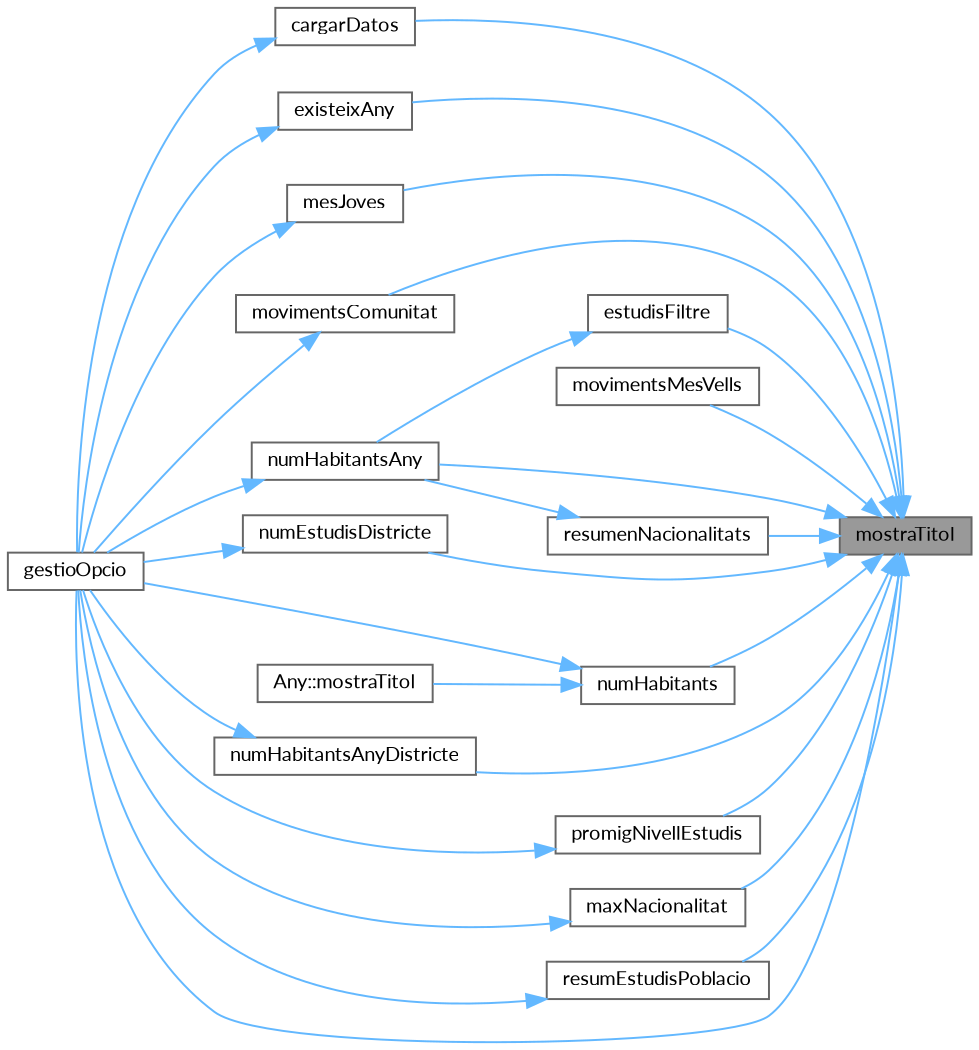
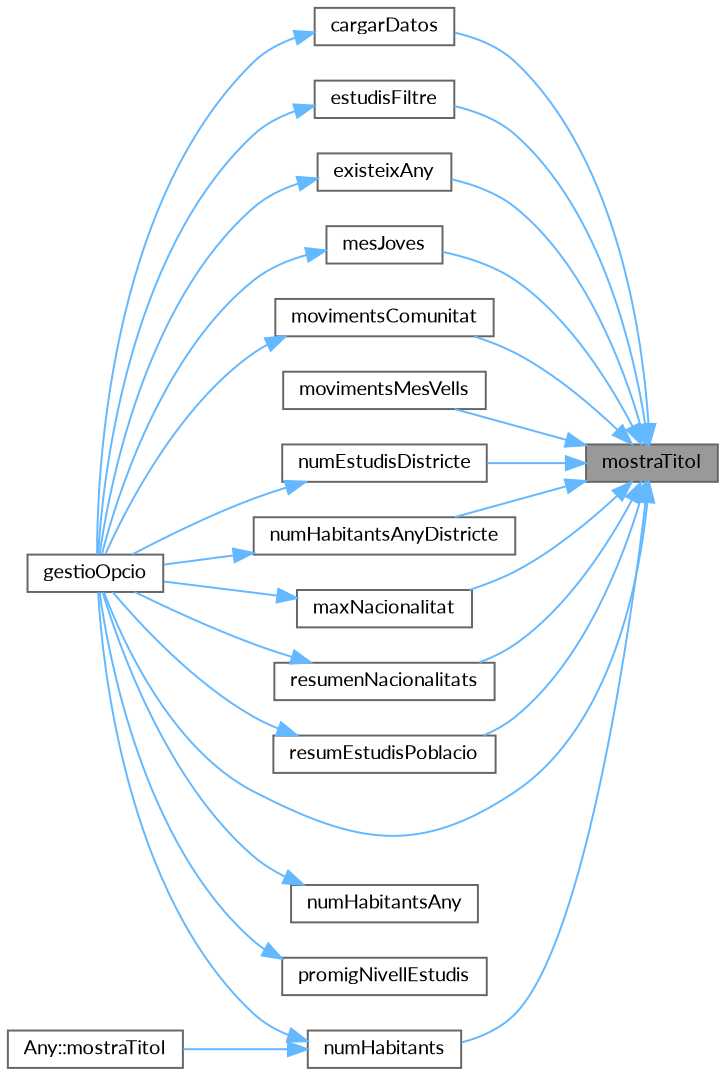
  digraph {
    fontname=Lato
    rankdir=RL
    node [color=grey40 fillcolor=white fontname=Lato fontsize=10 shape=box style=filled]
    edge [color=steelblue1 dir=back fontname=Lato fontsize=10 labelfontname=Helvetica labelfontsize=10 style=solid]
    n1 [color=gray40 fillcolor=grey60 fontcolor=black height=0.2 label=mostraTitol width=0.4]
    n2 [height=0.2 label=cargarDatos width=0.4]
    n3 [height=0.2 label=estudisFiltre width=0.4]
    n4 [height=0.2 label=existeixAny width=0.4]
    n5 [height=0.2 label=mesJoves width=0.4]
    n6 [height=0.2 label=movimentsComunitat width=0.4]
    n7 [height=0.2 label=movimentsMesVells width=0.4]
    n8 [height=0.2 label=numEstudisDistricte width=0.4]
    n9 [height=0.2 label=numHabitants width=0.4]
    n10 [height=0.2 label=numHabitantsAny width=0.4]
    n11 [height=0.2 label=numHabitantsAnyDistricte width=0.4]
    n12 [height=0.2 label=promigNivellEstudis width=0.4]
    n13 [height=0.2 label=maxNacionalitat width=0.4]
    n14 [height=0.2 label=resumenNacionalitats width=0.4]
    n15 [height=0.2 label=resumEstudisPoblacio width=0.4]
    n16 [height=0.2 label=gestioOpcio width=0.4]
    n17 [height=0.2 label="Any::mostraTitol" width=0.4]
    n1 -> n2
    n1 -> n3
    n1 -> n4
    n1 -> n5
    n1 -> n6
    n1 -> n7
    n1 -> n8
    n1 -> n9
-   n1 -> n10
    n1 -> n11
-   n1 -> n12
    n1 -> n13
    n1 -> n14
    n1 -> n15
    n1 -> n16
    n2 -> n16
-   n3 -> n10
+   n3 -> n16
    n4 -> n16
    n5 -> n16
    n6 -> n16
    n8 -> n16
    n9 -> n16
    n9 -> n17
    n10 -> n16
    n11 -> n16
    n12 -> n16
    n13 -> n16
-   n14 -> n10
+   n14 -> n16
    n15 -> n16
  }
